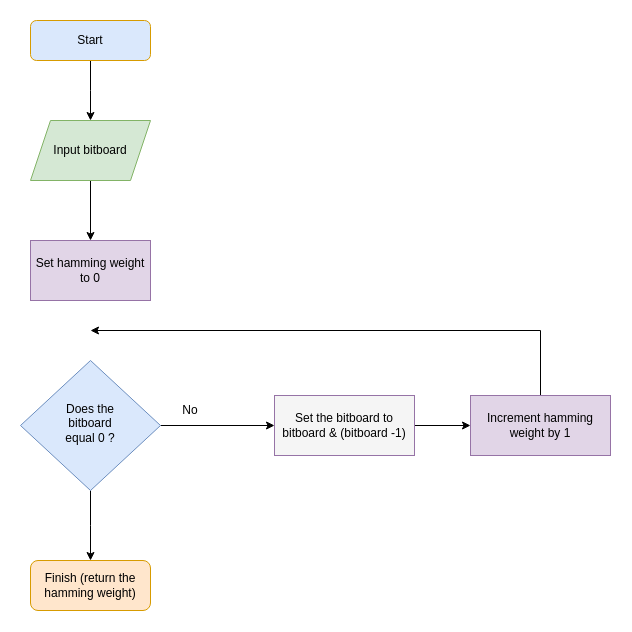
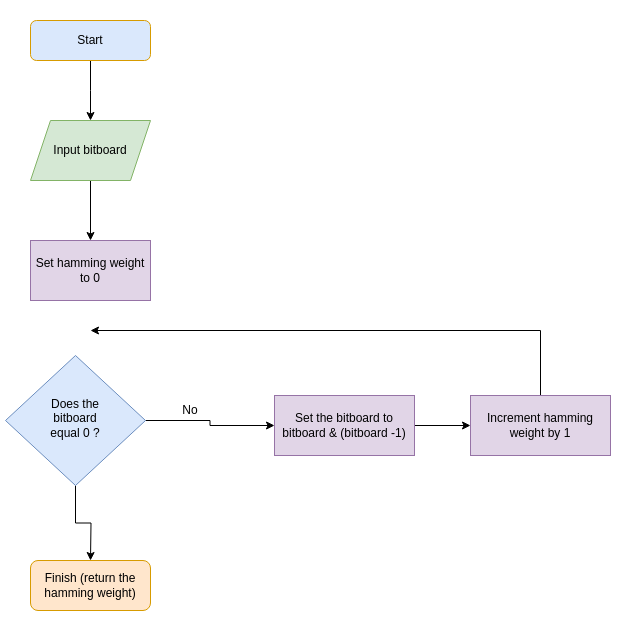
  <mxCell id="0" />
  <mxCell id="1" parent="0" />
  <mxCell id="2" style="edgeStyle=orthogonalEdgeStyle;rounded=0;orthogonalLoop=1;jettySize=auto;html=1;entryX=0.5;entryY=0;entryDx=0;entryDy=0;" parent="1" source="3" edge="1"><mxGeometry relative="1" as="geometry"><mxPoint x="90" y="120" as="targetPoint" /></mxGeometry></mxCell>
  <mxCell id="3" value="Start" style="rounded=1;whiteSpace=wrap;html=1;fontSize=12;glass=0;strokeWidth=1;shadow=0;fillColor=#dae8fc;strokeColor=#d79b00;" parent="1" vertex="1"><mxGeometry x="30" y="20" width="120" height="40" as="geometry" /></mxCell>
  <mxCell id="4" value="Finish (return the hamming weight)" style="rounded=1;whiteSpace=wrap;html=1;fontSize=12;glass=0;strokeWidth=1;shadow=0;fillColor=#ffe6cc;strokeColor=#d79b00;" parent="1" vertex="1"><mxGeometry x="30" y="560" width="120" height="50" as="geometry" /></mxCell>
  <mxCell id="5" value="No" style="text;html=1;strokeColor=none;fillColor=none;align=center;verticalAlign=middle;whiteSpace=wrap;rounded=0;" parent="1" vertex="1"><mxGeometry x="160" y="395" width="60" height="30" as="geometry" /></mxCell>
  <mxCell id="6" style="edgeStyle=orthogonalEdgeStyle;rounded=0;orthogonalLoop=1;jettySize=auto;html=1;entryX=0.5;entryY=0;entryDx=0;entryDy=0;" edge="1" parent="1" source="7" target="8"><mxGeometry relative="1" as="geometry" /></mxCell>
  <mxCell id="7" value="Input bitboard" style="shape=parallelogram;perimeter=parallelogramPerimeter;whiteSpace=wrap;html=1;fixedSize=1;fillColor=#d5e8d4;strokeColor=#82b366;" vertex="1" parent="1"><mxGeometry x="30" y="120" width="120" height="60" as="geometry" /></mxCell>
  <mxCell id="8" value="Set hamming weight to 0" style="rounded=0;whiteSpace=wrap;html=1;fillColor=#e1d5e7;strokeColor=#9673a6;" vertex="1" parent="1"><mxGeometry x="30" y="240" width="120" height="60" as="geometry" /></mxCell>
  <mxCell id="9" style="edgeStyle=orthogonalEdgeStyle;rounded=0;orthogonalLoop=1;jettySize=auto;html=1;entryX=0.5;entryY=0;entryDx=0;entryDy=0;" edge="1" parent="1" source="11"><mxGeometry relative="1" as="geometry"><mxPoint x="90" y="560" as="targetPoint" /></mxGeometry></mxCell>
  <mxCell id="10" style="edgeStyle=orthogonalEdgeStyle;rounded=0;orthogonalLoop=1;jettySize=auto;html=1;entryX=0;entryY=0.5;entryDx=0;entryDy=0;" edge="1" parent="1" source="11" target="14"><mxGeometry relative="1" as="geometry" /></mxCell>
- <mxCell id="11" value="&lt;div&gt;Does the&lt;/div&gt;&lt;div&gt;bitboard&lt;/div&gt;&lt;div&gt;equal 0 ?&lt;/div&gt;" style="rhombus;whiteSpace=wrap;html=1;shadow=0;fontFamily=Helvetica;fontSize=12;align=center;strokeWidth=1;spacing=6;spacingTop=-4;fillColor=#dae8fc;strokeColor=#6c8ebf;" vertex="1" parent="1"><mxGeometry x="20" y="360" width="140" height="130" as="geometry" /></mxCell>
+ <mxCell id="11" value="&lt;div&gt;Does the&lt;/div&gt;&lt;div&gt;bitboard&lt;/div&gt;&lt;div&gt;equal 0 ?&lt;/div&gt;" style="rhombus;whiteSpace=wrap;html=1;shadow=0;fontFamily=Helvetica;fontSize=12;align=center;strokeWidth=1;spacing=6;spacingTop=-4;fillColor=#dae8fc;strokeColor=#6c8ebf;" vertex="1" parent="1"><mxGeometry x="5" y="355" width="140" height="130" as="geometry" /></mxCell>
  <mxCell id="12" style="edgeStyle=orthogonalEdgeStyle;rounded=0;orthogonalLoop=1;jettySize=auto;html=1;" edge="1" parent="1" source="15"><mxGeometry relative="1" as="geometry"><mxPoint x="90" y="330" as="targetPoint" /><mxPoint x="344" y="405" as="sourcePoint" /><Array as="points"><mxPoint x="540" y="330" /></Array></mxGeometry></mxCell>
  <mxCell id="13" style="edgeStyle=orthogonalEdgeStyle;rounded=0;orthogonalLoop=1;jettySize=auto;html=1;entryX=0;entryY=0.5;entryDx=0;entryDy=0;" edge="1" parent="1" source="14" target="15"><mxGeometry relative="1" as="geometry" /></mxCell>
- <mxCell id="14" value="Set the bitboard to bitboard &amp;amp; (bitboard -1)" style="rounded=0;whiteSpace=wrap;html=1;fillColor=#f5f5f5;strokeColor=#9673a6;" vertex="1" parent="1"><mxGeometry x="274" y="395" width="140" height="60" as="geometry" /></mxCell>
+ <mxCell id="14" value="Set the bitboard to bitboard &amp;amp; (bitboard -1)" style="rounded=0;whiteSpace=wrap;html=1;fillColor=#e1d5e7;strokeColor=#9673a6;" vertex="1" parent="1"><mxGeometry x="274" y="395" width="140" height="60" as="geometry" /></mxCell>
  <mxCell id="15" value="Increment hamming weight by 1" style="rounded=0;whiteSpace=wrap;html=1;fillColor=#e1d5e7;strokeColor=#9673a6;" vertex="1" parent="1"><mxGeometry x="470" y="395" width="140" height="60" as="geometry" /></mxCell>
